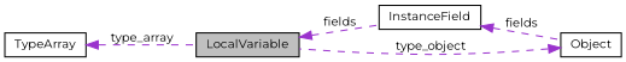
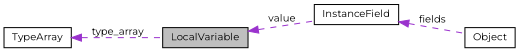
  digraph {
    rankdir=LR
    fontname=Montserrat
    node [color=black fillcolor=white fontname=Montserrat fontsize=10 shape=record style=filled]
    edge [color=darkorchid3 dir=back fontname=Montserrat fontsize=10 labelfontname=Helvetica labelfontsize=10 style=dashed]
    n1 [fillcolor=grey75 fontcolor=black height=0.2 label=LocalVariable width=0.4]
    n2 [height=0.2 label=InstanceField width=0.4]
    n3 [height=0.2 label=Object width=0.4]
    n4 [height=0.2 label=TypeArray width=0.4]
-   n1 -> n2 [label=" fields"]
+   n1 -> n2 [label=" value"]
    n2 -> n3 [label=" fields"]
-   n3 -> n1 [label=" type_object"]
    n4 -> n1 [label=" type_array"]
  }
